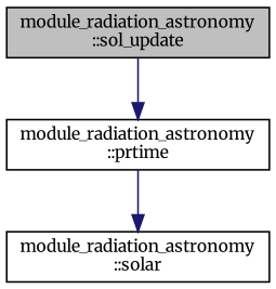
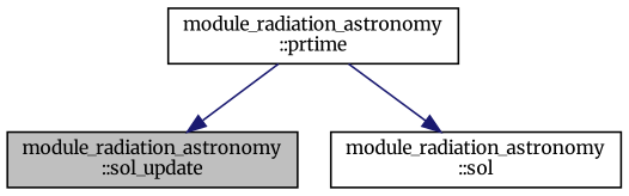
  digraph {
    fontname=Merriweather
    rankdir=TB
    node [color=black fillcolor=white fontname=Merriweather fontsize=10 shape=record style=filled]
    edge [color=midnightblue fontname=Merriweather fontsize=10 labelfontname=Helvetica labelfontsize=10 style=solid]
    n1 [fillcolor=grey75 fontcolor=black height=0.2 label="module_radiation_astronomy\l::sol_update" width=0.4]
    n2 [height=0.2 label="module_radiation_astronomy\l::prtime" width=0.4]
-   n3 [height=0.2 label="module_radiation_astronomy\l::solar" width=0.4]
-   n1 -> n2
+   n3 [height=0.2 label="module_radiation_astronomy\l::sol" width=0.4]
+   n2 -> n1
    n2 -> n3
  }
